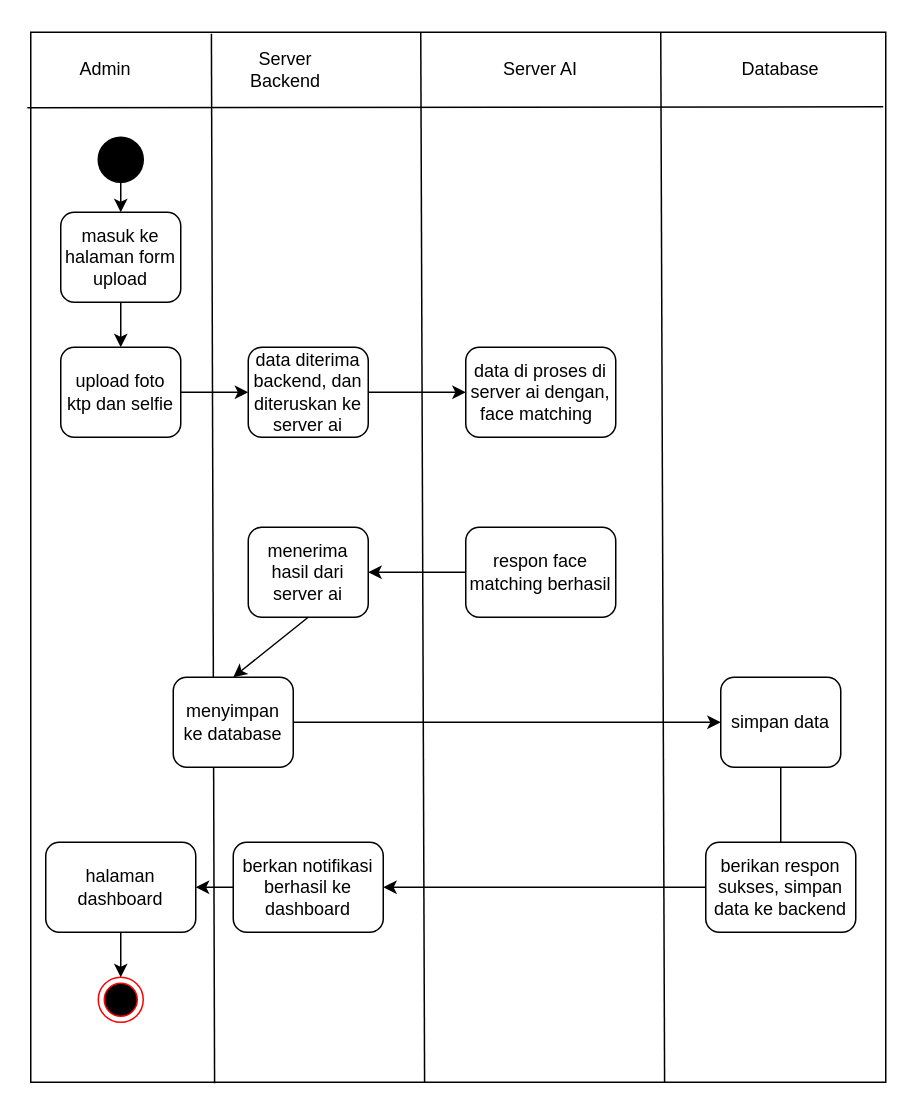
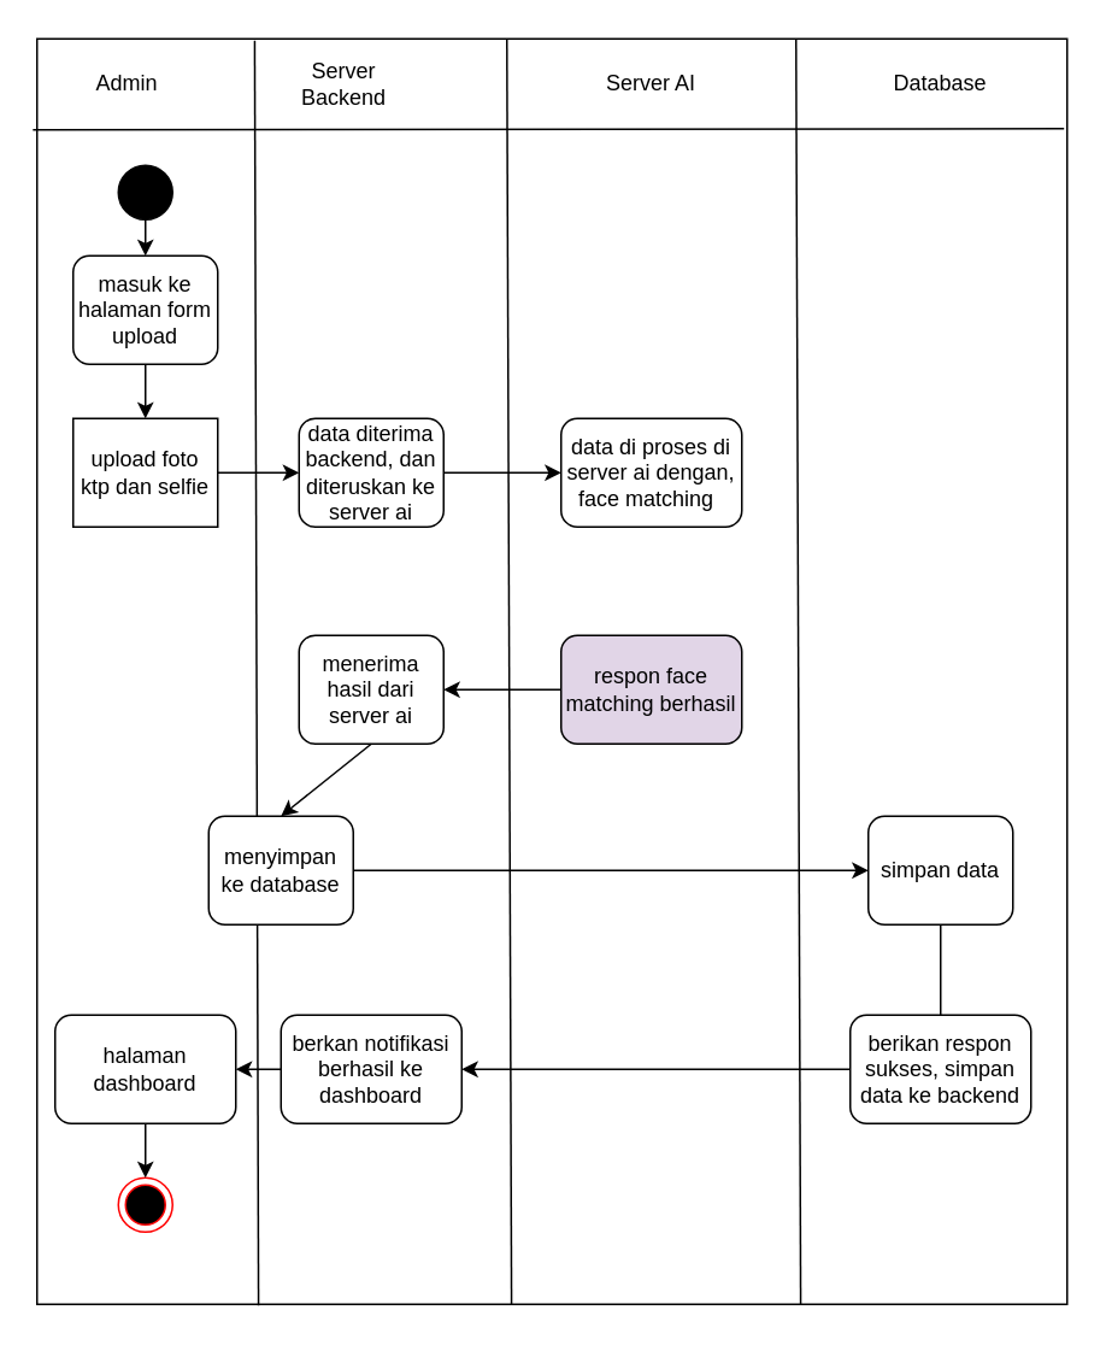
  <mxCell id="0" />
  <mxCell id="1" parent="0" />
  <mxCell id="2" value="" style="rounded=0;whiteSpace=wrap;html=1;" vertex="1" parent="1"><mxGeometry x="20" y="21" width="570" height="700" as="geometry" /></mxCell>
  <mxCell id="3" value="Admin" style="text;html=1;align=center;verticalAlign=middle;whiteSpace=wrap;rounded=0;" vertex="1" parent="1"><mxGeometry x="40" y="31" width="60" height="30" as="geometry" /></mxCell>
  <mxCell id="4" value="Server Backend" style="text;html=1;align=center;verticalAlign=middle;whiteSpace=wrap;rounded=0;" vertex="1" parent="1"><mxGeometry x="160" y="31" width="60" height="30" as="geometry" /></mxCell>
  <mxCell id="5" value="" style="endArrow=none;html=1;rounded=0;entryX=0.186;entryY=0.003;entryDx=0;entryDy=0;entryPerimeter=0;exitX=0.215;exitY=1.001;exitDx=0;exitDy=0;exitPerimeter=0;" edge="1" parent="1" source="2"><mxGeometry width="50" height="50" relative="1" as="geometry"><mxPoint x="140" y="341" as="sourcePoint" /><mxPoint x="140.44" y="21.96" as="targetPoint" /></mxGeometry></mxCell>
  <mxCell id="6" value="" style="endArrow=none;html=1;rounded=0;exitX=-0.004;exitY=0.072;exitDx=0;exitDy=0;exitPerimeter=0;entryX=0.997;entryY=0.071;entryDx=0;entryDy=0;entryPerimeter=0;" edge="1" parent="1" source="2" target="2"><mxGeometry width="50" height="50" relative="1" as="geometry"><mxPoint x="210" y="191" as="sourcePoint" /><mxPoint x="260" y="141" as="targetPoint" /></mxGeometry></mxCell>
  <mxCell id="7" value="" style="ellipse;whiteSpace=wrap;html=1;aspect=fixed;fillColor=#000000;" vertex="1" parent="1"><mxGeometry x="65" y="91" width="30" height="30" as="geometry" /></mxCell>
  <mxCell id="8" value="masuk ke halaman form upload" style="rounded=1;whiteSpace=wrap;html=1;" vertex="1" parent="1"><mxGeometry x="40" y="141" width="80" height="60" as="geometry" /></mxCell>
- <mxCell id="9" value="upload foto ktp dan selfie" style="rounded=1;whiteSpace=wrap;html=1;" vertex="1" parent="1"><mxGeometry x="40" y="231" width="80" height="60" as="geometry" /></mxCell>
+ <mxCell id="9" value="upload foto ktp dan selfie" style="whiteSpace=wrap;html=1;rounded=0;" vertex="1" parent="1"><mxGeometry x="40" y="231" width="80" height="60" as="geometry" /></mxCell>
  <mxCell id="10" value="data diterima backend, dan diteruskan ke server ai" style="rounded=1;whiteSpace=wrap;html=1;" vertex="1" parent="1"><mxGeometry x="165" y="231" width="80" height="60" as="geometry" /></mxCell>
  <mxCell id="11" value="data di proses di server ai dengan, face matching&lt;span style=&quot;white-space: pre;&quot;&gt;&#09;&lt;/span&gt;" style="rounded=1;whiteSpace=wrap;html=1;" vertex="1" parent="1"><mxGeometry x="310" y="231" width="100" height="60" as="geometry" /></mxCell>
- <mxCell id="12" value="respon face matching berhasil" style="rounded=1;whiteSpace=wrap;html=1;" vertex="1" parent="1"><mxGeometry x="310" y="351" width="100" height="60" as="geometry" /></mxCell>
+ <mxCell id="12" value="respon face matching berhasil" style="rounded=1;whiteSpace=wrap;html=1;fillColor=#e1d5e7;" vertex="1" parent="1"><mxGeometry x="310" y="351" width="100" height="60" as="geometry" /></mxCell>
  <mxCell id="13" value="menerima hasil dari server ai" style="rounded=1;whiteSpace=wrap;html=1;" vertex="1" parent="1"><mxGeometry x="165" y="351" width="80" height="60" as="geometry" /></mxCell>
  <mxCell id="14" value="menyimpan ke database" style="rounded=1;whiteSpace=wrap;html=1;" vertex="1" parent="1"><mxGeometry x="115" y="451" width="80" height="60" as="geometry" /></mxCell>
  <mxCell id="15" value="simpan data" style="rounded=1;whiteSpace=wrap;html=1;" vertex="1" parent="1"><mxGeometry x="480" y="451" width="80" height="60" as="geometry" /></mxCell>
  <mxCell id="16" value="berikan respon sukses, simpan data ke backend" style="rounded=1;whiteSpace=wrap;html=1;" vertex="1" parent="1"><mxGeometry x="470" y="561" width="100" height="60" as="geometry" /></mxCell>
  <mxCell id="17" value="berkan notifikasi berhasil ke dashboard" style="rounded=1;whiteSpace=wrap;html=1;" vertex="1" parent="1"><mxGeometry x="155" y="561" width="100" height="60" as="geometry" /></mxCell>
  <mxCell id="18" value="halaman dashboard" style="rounded=1;whiteSpace=wrap;html=1;" vertex="1" parent="1"><mxGeometry x="30" y="561" width="100" height="60" as="geometry" /></mxCell>
  <mxCell id="19" value="" style="endArrow=none;html=1;rounded=0;entryX=0.186;entryY=0.003;entryDx=0;entryDy=0;entryPerimeter=0;exitX=0.215;exitY=1.001;exitDx=0;exitDy=0;exitPerimeter=0;" edge="1" parent="1"><mxGeometry width="50" height="50" relative="1" as="geometry"><mxPoint x="282.56" y="721.04" as="sourcePoint" /><mxPoint x="280" y="21" as="targetPoint" /></mxGeometry></mxCell>
  <mxCell id="20" value="" style="endArrow=none;html=1;rounded=0;entryX=0.186;entryY=0.003;entryDx=0;entryDy=0;entryPerimeter=0;exitX=0.215;exitY=1.001;exitDx=0;exitDy=0;exitPerimeter=0;" edge="1" parent="1"><mxGeometry width="50" height="50" relative="1" as="geometry"><mxPoint x="442.56" y="721" as="sourcePoint" /><mxPoint x="440" y="20.96" as="targetPoint" /></mxGeometry></mxCell>
  <mxCell id="21" value="Server AI" style="text;html=1;align=center;verticalAlign=middle;whiteSpace=wrap;rounded=0;" vertex="1" parent="1"><mxGeometry x="330" y="31" width="60" height="30" as="geometry" /></mxCell>
  <mxCell id="22" value="Database" style="text;html=1;align=center;verticalAlign=middle;whiteSpace=wrap;rounded=0;" vertex="1" parent="1"><mxGeometry x="490" y="31" width="60" height="30" as="geometry" /></mxCell>
  <mxCell id="23" value="" style="endArrow=classic;html=1;rounded=0;exitX=0.5;exitY=1;exitDx=0;exitDy=0;entryX=0.5;entryY=0;entryDx=0;entryDy=0;" edge="1" parent="1" source="7" target="8"><mxGeometry width="50" height="50" relative="1" as="geometry"><mxPoint x="180" y="261" as="sourcePoint" /><mxPoint x="230" y="211" as="targetPoint" /></mxGeometry></mxCell>
  <mxCell id="24" value="" style="endArrow=classic;html=1;rounded=0;exitX=0.5;exitY=1;exitDx=0;exitDy=0;entryX=0.5;entryY=0;entryDx=0;entryDy=0;" edge="1" parent="1" source="8" target="9"><mxGeometry width="50" height="50" relative="1" as="geometry"><mxPoint x="180" y="261" as="sourcePoint" /><mxPoint x="230" y="211" as="targetPoint" /></mxGeometry></mxCell>
  <mxCell id="25" value="" style="endArrow=classic;html=1;rounded=0;exitX=1;exitY=0.5;exitDx=0;exitDy=0;entryX=0;entryY=0.5;entryDx=0;entryDy=0;" edge="1" parent="1" source="9" target="10"><mxGeometry width="50" height="50" relative="1" as="geometry"><mxPoint x="180" y="261" as="sourcePoint" /><mxPoint x="230" y="211" as="targetPoint" /></mxGeometry></mxCell>
  <mxCell id="26" value="" style="endArrow=classic;html=1;rounded=0;exitX=1;exitY=0.5;exitDx=0;exitDy=0;" edge="1" parent="1" source="10" target="11"><mxGeometry width="50" height="50" relative="1" as="geometry"><mxPoint x="280" y="261" as="sourcePoint" /><mxPoint x="330" y="211" as="targetPoint" /></mxGeometry></mxCell>
  <mxCell id="27" value="" style="endArrow=classic;html=1;rounded=0;exitX=0;exitY=0.5;exitDx=0;exitDy=0;entryX=1;entryY=0.5;entryDx=0;entryDy=0;" edge="1" parent="1" source="12" target="13"><mxGeometry width="50" height="50" relative="1" as="geometry"><mxPoint x="410" y="381" as="sourcePoint" /><mxPoint x="460" y="331" as="targetPoint" /></mxGeometry></mxCell>
  <mxCell id="28" value="" style="endArrow=classic;html=1;rounded=0;exitX=0.5;exitY=1;exitDx=0;exitDy=0;entryX=0.5;entryY=0;entryDx=0;entryDy=0;" edge="1" parent="1" source="13" target="14"><mxGeometry width="50" height="50" relative="1" as="geometry"><mxPoint x="360" y="501" as="sourcePoint" /><mxPoint x="410" y="451" as="targetPoint" /></mxGeometry></mxCell>
  <mxCell id="29" value="" style="endArrow=classic;html=1;rounded=0;exitX=1;exitY=0.5;exitDx=0;exitDy=0;entryX=0;entryY=0.5;entryDx=0;entryDy=0;" edge="1" parent="1" source="14" target="15"><mxGeometry width="50" height="50" relative="1" as="geometry"><mxPoint x="360" y="541" as="sourcePoint" /><mxPoint x="410" y="491" as="targetPoint" /></mxGeometry></mxCell>
  <mxCell id="30" value="" style="endArrow=none;html=1;rounded=0;exitX=0.5;exitY=1;exitDx=0;exitDy=0;entryX=0.5;entryY=0;entryDx=0;entryDy=0;" edge="1" parent="1" source="15" target="16"><mxGeometry width="50" height="50" relative="1" as="geometry"><mxPoint x="490" y="591" as="sourcePoint" /><mxPoint x="540" y="541" as="targetPoint" /></mxGeometry></mxCell>
  <mxCell id="31" value="" style="endArrow=classic;html=1;rounded=0;exitX=0;exitY=0.5;exitDx=0;exitDy=0;" edge="1" parent="1" source="16" target="17"><mxGeometry width="50" height="50" relative="1" as="geometry"><mxPoint x="490" y="591" as="sourcePoint" /><mxPoint x="540" y="541" as="targetPoint" /></mxGeometry></mxCell>
  <mxCell id="32" value="" style="endArrow=classic;html=1;rounded=0;exitX=0;exitY=0.5;exitDx=0;exitDy=0;entryX=1;entryY=0.5;entryDx=0;entryDy=0;" edge="1" parent="1" source="17" target="18"><mxGeometry width="50" height="50" relative="1" as="geometry"><mxPoint x="280" y="591" as="sourcePoint" /><mxPoint x="330" y="541" as="targetPoint" /></mxGeometry></mxCell>
  <mxCell id="33" value="" style="ellipse;html=1;shape=endState;fillColor=#000000;strokeColor=#ff0000;" vertex="1" parent="1"><mxGeometry x="65" y="651" width="30" height="30" as="geometry" /></mxCell>
  <mxCell id="34" value="" style="endArrow=classic;html=1;rounded=0;exitX=0.5;exitY=1;exitDx=0;exitDy=0;entryX=0.5;entryY=0;entryDx=0;entryDy=0;" edge="1" parent="1" source="18" target="33"><mxGeometry width="50" height="50" relative="1" as="geometry"><mxPoint x="230" y="671" as="sourcePoint" /><mxPoint x="280" y="621" as="targetPoint" /></mxGeometry></mxCell>
